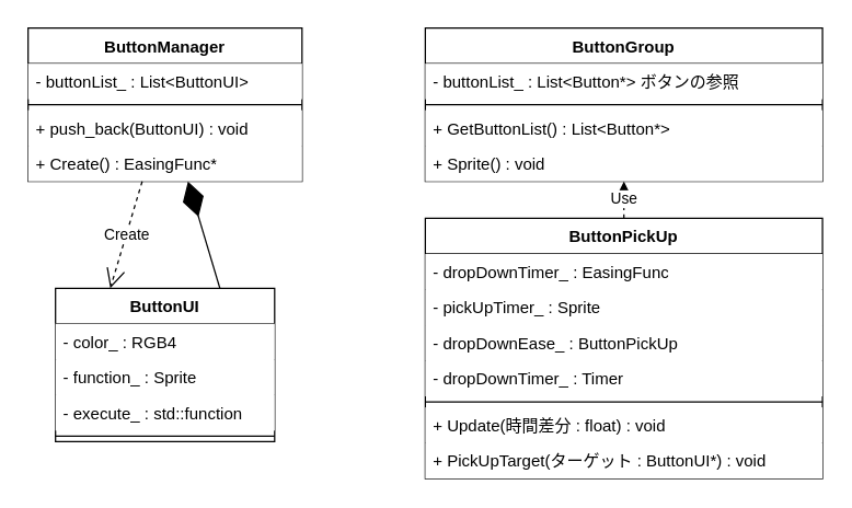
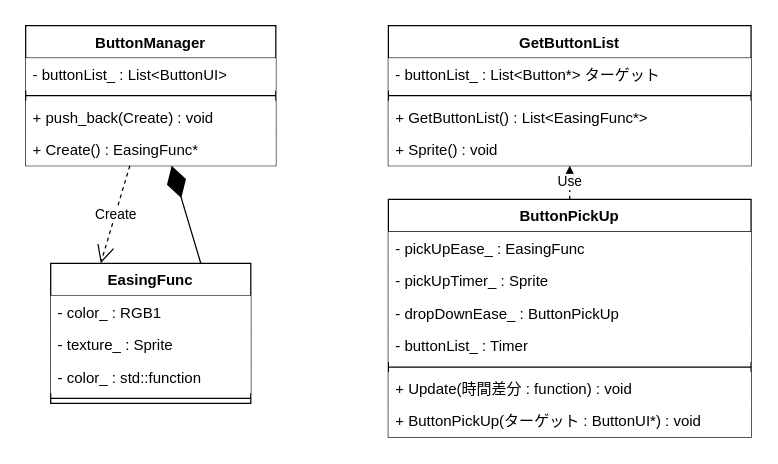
  <mxCell id="0" />
  <mxCell id="1" parent="0" />
  <mxCell id="2" value="ButtonManager" style="swimlane;fontStyle=1;align=center;verticalAlign=top;childLayout=stackLayout;horizontal=1;startSize=26;horizontalStack=0;resizeParent=1;resizeParentMax=0;resizeLast=0;collapsible=1;marginBottom=0;whiteSpace=wrap;html=1;" vertex="1" parent="1"><mxGeometry x="20" y="20" width="200" height="112" as="geometry" /></mxCell>
  <mxCell id="3" value="- buttonList_ : List&amp;lt;ButtonUI&amp;gt;" style="text;strokeColor=none;fillColor=default;align=left;verticalAlign=top;spacingLeft=4;spacingRight=4;overflow=hidden;rotatable=0;points=[[0,0.5],[1,0.5]];portConstraint=eastwest;whiteSpace=wrap;html=1;" vertex="1" parent="2"><mxGeometry y="26" width="200" height="26" as="geometry" /></mxCell>
  <mxCell id="4" value="" style="line;strokeWidth=1;fillColor=default;align=left;verticalAlign=middle;spacingTop=-1;spacingLeft=3;spacingRight=3;rotatable=0;labelPosition=right;points=[];portConstraint=eastwest;strokeColor=inherit;" vertex="1" parent="2"><mxGeometry y="52" width="200" height="8" as="geometry" /></mxCell>
- <mxCell id="5" value="+ push_back(ButtonUI) : void" style="text;strokeColor=none;fillColor=default;align=left;verticalAlign=top;spacingLeft=4;spacingRight=4;overflow=hidden;rotatable=0;points=[[0,0.5],[1,0.5]];portConstraint=eastwest;whiteSpace=wrap;html=1;" vertex="1" parent="2"><mxGeometry y="60" width="200" height="26" as="geometry" /></mxCell>
+ <mxCell id="5" value="+ push_back(Create) : void" style="text;strokeColor=none;fillColor=default;align=left;verticalAlign=top;spacingLeft=4;spacingRight=4;overflow=hidden;rotatable=0;points=[[0,0.5],[1,0.5]];portConstraint=eastwest;whiteSpace=wrap;html=1;" vertex="1" parent="2"><mxGeometry y="60" width="200" height="26" as="geometry" /></mxCell>
  <mxCell id="6" value="+ Create() : EasingFunc*" style="text;strokeColor=none;fillColor=default;align=left;verticalAlign=top;spacingLeft=4;spacingRight=4;overflow=hidden;rotatable=0;points=[[0,0.5],[1,0.5]];portConstraint=eastwest;whiteSpace=wrap;html=1;" vertex="1" parent="2"><mxGeometry y="86" width="200" height="26" as="geometry" /></mxCell>
- <mxCell id="7" value="ButtonUI" style="swimlane;fontStyle=1;align=center;verticalAlign=top;childLayout=stackLayout;horizontal=1;startSize=26;horizontalStack=0;resizeParent=1;resizeParentMax=0;resizeLast=0;collapsible=1;marginBottom=0;whiteSpace=wrap;html=1;" vertex="1" parent="1"><mxGeometry x="40" y="210" width="160" height="112" as="geometry" /></mxCell>
- <mxCell id="8" value="- color_ : RGB4" style="text;strokeColor=none;fillColor=default;align=left;verticalAlign=top;spacingLeft=4;spacingRight=4;overflow=hidden;rotatable=0;points=[[0,0.5],[1,0.5]];portConstraint=eastwest;whiteSpace=wrap;html=1;" vertex="1" parent="7"><mxGeometry y="26" width="160" height="26" as="geometry" /></mxCell>
- <mxCell id="9" value="- function_ : Sprite" style="text;strokeColor=none;fillColor=default;align=left;verticalAlign=top;spacingLeft=4;spacingRight=4;overflow=hidden;rotatable=0;points=[[0,0.5],[1,0.5]];portConstraint=eastwest;whiteSpace=wrap;html=1;" vertex="1" parent="7"><mxGeometry y="52" width="160" height="26" as="geometry" /></mxCell>
- <mxCell id="10" value="- execute_ : std::function" style="text;strokeColor=none;fillColor=default;align=left;verticalAlign=top;spacingLeft=4;spacingRight=4;overflow=hidden;rotatable=0;points=[[0,0.5],[1,0.5]];portConstraint=eastwest;whiteSpace=wrap;html=1;" vertex="1" parent="7"><mxGeometry y="78" width="160" height="26" as="geometry" /></mxCell>
+ <mxCell id="7" value="EasingFunc" style="swimlane;fontStyle=1;align=center;verticalAlign=top;childLayout=stackLayout;horizontal=1;startSize=26;horizontalStack=0;resizeParent=1;resizeParentMax=0;resizeLast=0;collapsible=1;marginBottom=0;whiteSpace=wrap;html=1;" vertex="1" parent="1"><mxGeometry x="40" y="210" width="160" height="112" as="geometry" /></mxCell>
+ <mxCell id="8" value="- color_ : RGB1" style="text;strokeColor=none;fillColor=default;align=left;verticalAlign=top;spacingLeft=4;spacingRight=4;overflow=hidden;rotatable=0;points=[[0,0.5],[1,0.5]];portConstraint=eastwest;whiteSpace=wrap;html=1;" vertex="1" parent="7"><mxGeometry y="26" width="160" height="26" as="geometry" /></mxCell>
+ <mxCell id="9" value="- texture_ : Sprite" style="text;strokeColor=none;fillColor=default;align=left;verticalAlign=top;spacingLeft=4;spacingRight=4;overflow=hidden;rotatable=0;points=[[0,0.5],[1,0.5]];portConstraint=eastwest;whiteSpace=wrap;html=1;" vertex="1" parent="7"><mxGeometry y="52" width="160" height="26" as="geometry" /></mxCell>
+ <mxCell id="10" value="- color_ : std::function" style="text;strokeColor=none;fillColor=default;align=left;verticalAlign=top;spacingLeft=4;spacingRight=4;overflow=hidden;rotatable=0;points=[[0,0.5],[1,0.5]];portConstraint=eastwest;whiteSpace=wrap;html=1;" vertex="1" parent="7"><mxGeometry y="78" width="160" height="26" as="geometry" /></mxCell>
  <mxCell id="11" value="" style="line;strokeWidth=1;fillColor=default;align=left;verticalAlign=middle;spacingTop=-1;spacingLeft=3;spacingRight=3;rotatable=0;labelPosition=right;points=[];portConstraint=eastwest;strokeColor=inherit;" vertex="1" parent="7"><mxGeometry y="104" width="160" height="8" as="geometry" /></mxCell>
  <mxCell id="12" value="" style="endArrow=diamondThin;endFill=1;endSize=24;html=1;exitX=0.75;exitY=0;exitDx=0;exitDy=0;" edge="1" parent="1" source="7" target="2"><mxGeometry width="160" relative="1" as="geometry"><mxPoint x="210" y="240" as="sourcePoint" /><mxPoint x="370" y="240" as="targetPoint" /></mxGeometry></mxCell>
  <mxCell id="13" value="ButtonPickUp" style="swimlane;fontStyle=1;align=center;verticalAlign=top;childLayout=stackLayout;horizontal=1;startSize=26;horizontalStack=0;resizeParent=1;resizeParentMax=0;resizeLast=0;collapsible=1;marginBottom=0;whiteSpace=wrap;html=1;" vertex="1" parent="1"><mxGeometry x="310" y="159" width="290" height="190" as="geometry" /></mxCell>
- <mxCell id="14" value="- dropDownTimer_ : EasingFunc" style="text;strokeColor=none;fillColor=default;align=left;verticalAlign=top;spacingLeft=4;spacingRight=4;overflow=hidden;rotatable=0;points=[[0,0.5],[1,0.5]];portConstraint=eastwest;whiteSpace=wrap;html=1;" vertex="1" parent="13"><mxGeometry y="26" width="290" height="26" as="geometry" /></mxCell>
+ <mxCell id="14" value="- pickUpEase_ : EasingFunc" style="text;strokeColor=none;fillColor=default;align=left;verticalAlign=top;spacingLeft=4;spacingRight=4;overflow=hidden;rotatable=0;points=[[0,0.5],[1,0.5]];portConstraint=eastwest;whiteSpace=wrap;html=1;" vertex="1" parent="13"><mxGeometry y="26" width="290" height="26" as="geometry" /></mxCell>
  <mxCell id="15" value="- pickUpTimer_ : Sprite" style="text;strokeColor=none;fillColor=default;align=left;verticalAlign=top;spacingLeft=4;spacingRight=4;overflow=hidden;rotatable=0;points=[[0,0.5],[1,0.5]];portConstraint=eastwest;whiteSpace=wrap;html=1;" vertex="1" parent="13"><mxGeometry y="52" width="290" height="26" as="geometry" /></mxCell>
  <mxCell id="16" value="- dropDownEase_ : ButtonPickUp" style="text;strokeColor=none;fillColor=default;align=left;verticalAlign=top;spacingLeft=4;spacingRight=4;overflow=hidden;rotatable=0;points=[[0,0.5],[1,0.5]];portConstraint=eastwest;whiteSpace=wrap;html=1;" vertex="1" parent="13"><mxGeometry y="78" width="290" height="26" as="geometry" /></mxCell>
- <mxCell id="17" value="- dropDownTimer_ : Timer" style="text;strokeColor=none;fillColor=default;align=left;verticalAlign=top;spacingLeft=4;spacingRight=4;overflow=hidden;rotatable=0;points=[[0,0.5],[1,0.5]];portConstraint=eastwest;whiteSpace=wrap;html=1;" vertex="1" parent="13"><mxGeometry y="104" width="290" height="26" as="geometry" /></mxCell>
+ <mxCell id="17" value="- buttonList_ : Timer" style="text;strokeColor=none;fillColor=default;align=left;verticalAlign=top;spacingLeft=4;spacingRight=4;overflow=hidden;rotatable=0;points=[[0,0.5],[1,0.5]];portConstraint=eastwest;whiteSpace=wrap;html=1;" vertex="1" parent="13"><mxGeometry y="104" width="290" height="26" as="geometry" /></mxCell>
  <mxCell id="18" value="" style="line;strokeWidth=1;fillColor=default;align=left;verticalAlign=middle;spacingTop=-1;spacingLeft=3;spacingRight=3;rotatable=0;labelPosition=right;points=[];portConstraint=eastwest;strokeColor=inherit;" vertex="1" parent="13"><mxGeometry y="130" width="290" height="8" as="geometry" /></mxCell>
- <mxCell id="19" value="+ Update(時間差分 : float) : void" style="text;strokeColor=none;fillColor=default;align=left;verticalAlign=top;spacingLeft=4;spacingRight=4;overflow=hidden;rotatable=0;points=[[0,0.5],[1,0.5]];portConstraint=eastwest;whiteSpace=wrap;html=1;" vertex="1" parent="13"><mxGeometry y="138" width="290" height="26" as="geometry" /></mxCell>
- <mxCell id="20" value="+ PickUpTarget(ターゲット : ButtonUI*) : void" style="text;strokeColor=none;fillColor=default;align=left;verticalAlign=top;spacingLeft=4;spacingRight=4;overflow=hidden;rotatable=0;points=[[0,0.5],[1,0.5]];portConstraint=eastwest;whiteSpace=wrap;html=1;" vertex="1" parent="13"><mxGeometry y="164" width="290" height="26" as="geometry" /></mxCell>
- <mxCell id="21" value="ButtonGroup" style="swimlane;fontStyle=1;align=center;verticalAlign=top;childLayout=stackLayout;horizontal=1;startSize=26;horizontalStack=0;resizeParent=1;resizeParentMax=0;resizeLast=0;collapsible=1;marginBottom=0;whiteSpace=wrap;html=1;" vertex="1" parent="1"><mxGeometry x="310" y="20" width="290" height="112" as="geometry" /></mxCell>
- <mxCell id="22" value="- buttonList_ : List&amp;lt;Button*&amp;gt; ボタンの参照" style="text;strokeColor=none;fillColor=default;align=left;verticalAlign=top;spacingLeft=4;spacingRight=4;overflow=hidden;rotatable=0;points=[[0,0.5],[1,0.5]];portConstraint=eastwest;whiteSpace=wrap;html=1;" vertex="1" parent="21"><mxGeometry y="26" width="290" height="26" as="geometry" /></mxCell>
+ <mxCell id="19" value="+ Update(時間差分 : function) : void" style="text;strokeColor=none;fillColor=default;align=left;verticalAlign=top;spacingLeft=4;spacingRight=4;overflow=hidden;rotatable=0;points=[[0,0.5],[1,0.5]];portConstraint=eastwest;whiteSpace=wrap;html=1;" vertex="1" parent="13"><mxGeometry y="138" width="290" height="26" as="geometry" /></mxCell>
+ <mxCell id="20" value="+ ButtonPickUp(ターゲット : ButtonUI*) : void" style="text;strokeColor=none;fillColor=default;align=left;verticalAlign=top;spacingLeft=4;spacingRight=4;overflow=hidden;rotatable=0;points=[[0,0.5],[1,0.5]];portConstraint=eastwest;whiteSpace=wrap;html=1;" vertex="1" parent="13"><mxGeometry y="164" width="290" height="26" as="geometry" /></mxCell>
+ <mxCell id="21" value="GetButtonList" style="swimlane;fontStyle=1;align=center;verticalAlign=top;childLayout=stackLayout;horizontal=1;startSize=26;horizontalStack=0;resizeParent=1;resizeParentMax=0;resizeLast=0;collapsible=1;marginBottom=0;whiteSpace=wrap;html=1;" vertex="1" parent="1"><mxGeometry x="310" y="20" width="290" height="112" as="geometry" /></mxCell>
+ <mxCell id="22" value="- buttonList_ : List&amp;lt;Button*&amp;gt; ターゲット" style="text;strokeColor=none;fillColor=default;align=left;verticalAlign=top;spacingLeft=4;spacingRight=4;overflow=hidden;rotatable=0;points=[[0,0.5],[1,0.5]];portConstraint=eastwest;whiteSpace=wrap;html=1;" vertex="1" parent="21"><mxGeometry y="26" width="290" height="26" as="geometry" /></mxCell>
  <mxCell id="23" value="" style="line;strokeWidth=1;fillColor=default;align=left;verticalAlign=middle;spacingTop=-1;spacingLeft=3;spacingRight=3;rotatable=0;labelPosition=right;points=[];portConstraint=eastwest;strokeColor=inherit;perimeterSpacing=0;" vertex="1" parent="21"><mxGeometry y="52" width="290" height="8" as="geometry" /></mxCell>
- <mxCell id="24" value="+ GetButtonList() : List&amp;lt;Button*&amp;gt;" style="text;strokeColor=none;fillColor=default;align=left;verticalAlign=top;spacingLeft=4;spacingRight=4;overflow=hidden;rotatable=0;points=[[0,0.5],[1,0.5]];portConstraint=eastwest;whiteSpace=wrap;html=1;" vertex="1" parent="21"><mxGeometry y="60" width="290" height="26" as="geometry" /></mxCell>
+ <mxCell id="24" value="+ GetButtonList() : List&amp;lt;EasingFunc*&amp;gt;" style="text;strokeColor=none;fillColor=default;align=left;verticalAlign=top;spacingLeft=4;spacingRight=4;overflow=hidden;rotatable=0;points=[[0,0.5],[1,0.5]];portConstraint=eastwest;whiteSpace=wrap;html=1;" vertex="1" parent="21"><mxGeometry y="60" width="290" height="26" as="geometry" /></mxCell>
  <mxCell id="25" value="+ Sprite() : void" style="text;strokeColor=none;fillColor=default;align=left;verticalAlign=top;spacingLeft=4;spacingRight=4;overflow=hidden;rotatable=0;points=[[0,0.5],[1,0.5]];portConstraint=eastwest;whiteSpace=wrap;html=1;" vertex="1" parent="21"><mxGeometry y="86" width="290" height="26" as="geometry" /></mxCell>
  <mxCell id="26" value="Use" style="endArrow=classic;endSize=12;dashed=1;html=1;" edge="1" parent="1" source="13" target="21"><mxGeometry width="160" relative="1" as="geometry"><mxPoint x="320" y="329" as="sourcePoint" /><mxPoint x="210" y="287" as="targetPoint" /></mxGeometry></mxCell>
  <mxCell id="27" value="Create" style="endArrow=open;endSize=12;dashed=1;html=1;entryX=0.25;entryY=0;entryDx=0;entryDy=0;" edge="1" parent="1" source="2" target="7"><mxGeometry width="160" relative="1" as="geometry"><mxPoint x="320" y="329" as="sourcePoint" /><mxPoint x="210" y="287" as="targetPoint" /></mxGeometry></mxCell>
